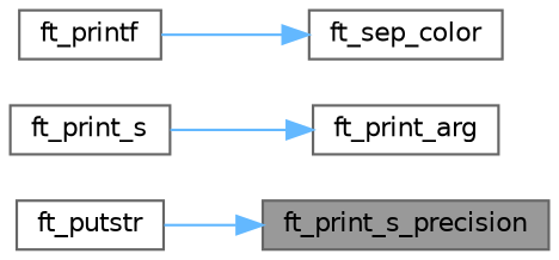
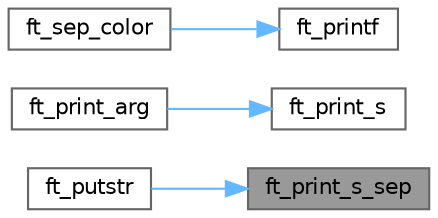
  digraph {
    rankdir=RL
    node [color=grey40 fillcolor=white fontname=Helvetica fontsize=10 shape=box style=filled]
    edge [color=steelblue1 dir=back fontname=Helvetica fontsize=10 labelfontname=Helvetica labelfontsize=10 style=solid]
-   n1 [color=gray40 fillcolor=grey60 fontcolor=black height=0.2 label=ft_print_s_precision width=0.4]
+   n1 [color=gray40 fillcolor=grey60 fontcolor=black height=0.2 label=ft_print_s_sep width=0.4]
    n2 [height=0.2 label=ft_putstr width=0.4]
    n3 [height=0.2 label=ft_print_s width=0.4]
    n4 [height=0.2 label=ft_print_arg width=0.4]
    n5 [height=0.2 label=ft_printf width=0.4]
    n6 [height=0.2 label=ft_sep_color width=0.4]
    n1 -> n2
-   n4 -> n3
-   n6 -> n5
+   n3 -> n4
+   n5 -> n6
  }
